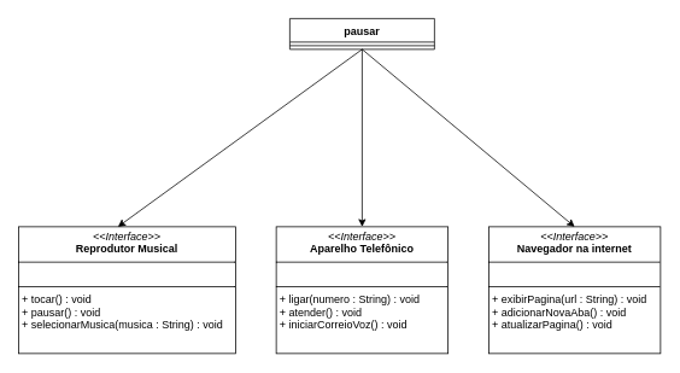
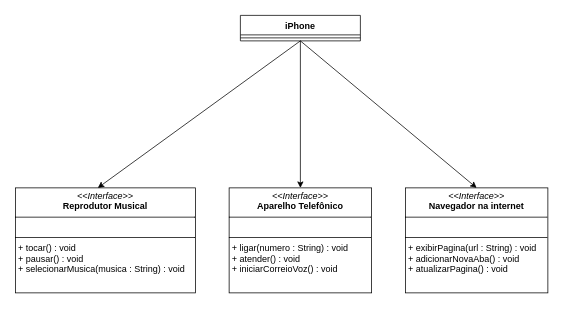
  <mxCell id="0" />
  <mxCell id="1" parent="0" />
  <mxCell id="2" value="&lt;p style=&quot;margin:0px;margin-top:4px;text-align:center;&quot;&gt;&lt;i&gt;&amp;lt;&amp;lt;Interface&amp;gt;&amp;gt;&lt;/i&gt;&lt;br&gt;&lt;b&gt;Reprodutor Musical&lt;/b&gt;&lt;/p&gt;&lt;hr size=&quot;1&quot; style=&quot;border-style:solid;&quot;&gt;&lt;p style=&quot;margin:0px;margin-left:4px;&quot;&gt;&lt;br&gt;&lt;/p&gt;&lt;hr size=&quot;1&quot; style=&quot;border-style:solid;&quot;&gt;&lt;p style=&quot;margin:0px;margin-left:4px;&quot;&gt;+ tocar() : void&lt;br&gt;+ pausar()&lt;span style=&quot;background-color: initial;&quot;&gt;&amp;nbsp;&lt;/span&gt;&lt;span style=&quot;background-color: initial;&quot;&gt;: void&lt;/span&gt;&lt;/p&gt;&lt;p style=&quot;margin:0px;margin-left:4px;&quot;&gt;+ selecionarMusica(musica :&amp;nbsp;&lt;span style=&quot;background-color: initial;&quot;&gt;String&lt;/span&gt;&lt;span style=&quot;background-color: initial;&quot;&gt;) : void&lt;/span&gt;&lt;/p&gt;" style="verticalAlign=top;align=left;overflow=fill;html=1;whiteSpace=wrap;" parent="1" vertex="1"><mxGeometry x="20" y="250" width="240" height="140" as="geometry" /></mxCell>
  <mxCell id="3" value="&lt;p style=&quot;margin:0px;margin-top:4px;text-align:center;&quot;&gt;&lt;i&gt;&amp;lt;&amp;lt;Interface&amp;gt;&amp;gt;&lt;/i&gt;&lt;br&gt;&lt;b&gt;Aparelho Telefônico&lt;/b&gt;&lt;/p&gt;&lt;hr size=&quot;1&quot; style=&quot;border-style:solid;&quot;&gt;&lt;p style=&quot;margin:0px;margin-left:4px;&quot;&gt;&lt;br&gt;&lt;/p&gt;&lt;hr size=&quot;1&quot; style=&quot;border-style:solid;&quot;&gt;&lt;p style=&quot;margin:0px;margin-left:4px;&quot;&gt;+ ligar(numero :&amp;nbsp;&lt;span style=&quot;background-color: initial;&quot;&gt;String&lt;/span&gt;&lt;span style=&quot;background-color: initial;&quot;&gt;) : void&lt;/span&gt;&lt;/p&gt;&lt;p style=&quot;margin:0px;margin-left:4px;&quot;&gt;+ atender()&lt;span style=&quot;background-color: initial;&quot;&gt;&amp;nbsp;&lt;/span&gt;&lt;span style=&quot;background-color: initial;&quot;&gt;: void&lt;/span&gt;&lt;/p&gt;&lt;p style=&quot;margin:0px;margin-left:4px;&quot;&gt;+ iniciarCorreioVoz()&lt;span style=&quot;background-color: initial;&quot;&gt;&amp;nbsp;&lt;/span&gt;&lt;span style=&quot;background-color: initial;&quot;&gt;: void&lt;/span&gt;&lt;/p&gt;" style="verticalAlign=top;align=left;overflow=fill;html=1;whiteSpace=wrap;" parent="1" vertex="1"><mxGeometry x="305" y="250" width="190" height="140" as="geometry" /></mxCell>
  <mxCell id="4" value="&lt;p style=&quot;margin:0px;margin-top:4px;text-align:center;&quot;&gt;&lt;i&gt;&amp;lt;&amp;lt;Interface&amp;gt;&amp;gt;&lt;/i&gt;&lt;br&gt;&lt;b&gt;Navegador na internet&lt;/b&gt;&lt;/p&gt;&lt;hr size=&quot;1&quot; style=&quot;border-style:solid;&quot;&gt;&lt;p style=&quot;margin:0px;margin-left:4px;&quot;&gt;&lt;br&gt;&lt;/p&gt;&lt;hr size=&quot;1&quot; style=&quot;border-style:solid;&quot;&gt;&lt;p style=&quot;margin:0px;margin-left:4px;&quot;&gt;+ exibirPagina(url :&amp;nbsp;&lt;span style=&quot;background-color: initial;&quot;&gt;String)&lt;/span&gt;&lt;span style=&quot;background-color: initial;&quot;&gt;&amp;nbsp;: void&lt;/span&gt;&lt;/p&gt;&lt;p style=&quot;margin:0px;margin-left:4px;&quot;&gt;+ adicionarNovaAba()&lt;span style=&quot;background-color: initial;&quot;&gt;&amp;nbsp;&lt;/span&gt;&lt;span style=&quot;background-color: initial;&quot;&gt;: void&lt;/span&gt;&lt;/p&gt;&lt;p style=&quot;margin:0px;margin-left:4px;&quot;&gt;+ atualizarPagina()&lt;span style=&quot;background-color: initial;&quot;&gt;&amp;nbsp;&lt;/span&gt;&lt;span style=&quot;background-color: initial;&quot;&gt;: void&lt;/span&gt;&lt;/p&gt;" style="verticalAlign=top;align=left;overflow=fill;html=1;whiteSpace=wrap;" parent="1" vertex="1"><mxGeometry x="540" y="250" width="190" height="140" as="geometry" /></mxCell>
- <mxCell id="5" value="pausar" style="swimlane;fontStyle=1;align=center;verticalAlign=top;childLayout=stackLayout;horizontal=1;startSize=26;horizontalStack=0;resizeParent=1;resizeParentMax=0;resizeLast=0;collapsible=1;marginBottom=0;whiteSpace=wrap;html=1;" parent="1" vertex="1"><mxGeometry x="320" y="20" width="160" height="34" as="geometry" /></mxCell>
+ <mxCell id="5" value="iPhone" style="swimlane;fontStyle=1;align=center;verticalAlign=top;childLayout=stackLayout;horizontal=1;startSize=26;horizontalStack=0;resizeParent=1;resizeParentMax=0;resizeLast=0;collapsible=1;marginBottom=0;whiteSpace=wrap;html=1;" parent="1" vertex="1"><mxGeometry x="320" y="20" width="160" height="34" as="geometry" /></mxCell>
  <mxCell id="6" value="" style="line;strokeWidth=1;fillColor=none;align=left;verticalAlign=middle;spacingTop=-1;spacingLeft=3;spacingRight=3;rotatable=0;labelPosition=right;points=[];portConstraint=eastwest;strokeColor=inherit;" parent="5" vertex="1"><mxGeometry y="26" width="160" height="8" as="geometry" /></mxCell>
  <mxCell id="7" value="" style="endArrow=classic;html=1;rounded=0;entryX=0.458;entryY=0;entryDx=0;entryDy=0;entryPerimeter=0;exitX=0.5;exitY=1;exitDx=0;exitDy=0;" edge="1" parent="1" source="5" target="2"><mxGeometry width="50" height="50" relative="1" as="geometry"><mxPoint x="320" y="73" as="sourcePoint" /><mxPoint x="465" y="380" as="targetPoint" /></mxGeometry></mxCell>
  <mxCell id="8" value="" style="endArrow=classic;html=1;rounded=0;entryX=0.5;entryY=0;entryDx=0;entryDy=0;exitX=0.5;exitY=1;exitDx=0;exitDy=0;" edge="1" parent="1" source="5" target="3"><mxGeometry width="50" height="50" relative="1" as="geometry"><mxPoint x="398.08" y="85.012" as="sourcePoint" /><mxPoint x="525" y="120" as="targetPoint" /></mxGeometry></mxCell>
  <mxCell id="9" value="" style="endArrow=classic;html=1;rounded=0;entryX=0.5;entryY=0;entryDx=0;entryDy=0;exitX=0.5;exitY=1;exitDx=0;exitDy=0;" edge="1" parent="1" source="5" target="4"><mxGeometry width="50" height="50" relative="1" as="geometry"><mxPoint x="480" y="73" as="sourcePoint" /><mxPoint x="465" y="380" as="targetPoint" /></mxGeometry></mxCell>
